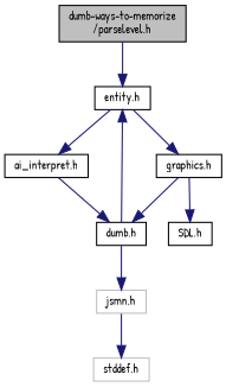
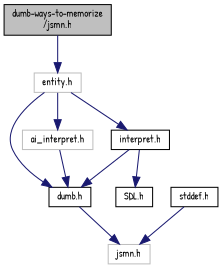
  digraph {
    fontname="Patrick Hand"
    node [color=black fillcolor=white fontname="Patrick Hand" fontsize=10 shape=record style=filled]
    edge [color=midnightblue fontname="Patrick Hand" fontsize=10 labelfontname=Helvetica labelfontsize=10 style=solid]
-   n1 [fillcolor=grey75 fontcolor=black height=0.2 label="dumb-ways-to-memorize\l/parselevel.h" width=0.4]
-   n2 [height=0.2 label="entity.h" width=0.4]
+   n1 [fillcolor=grey75 fontcolor=black height=0.2 label="dumb-ways-to-memorize\l/jsmn.h" width=0.4]
+   n2 [color=grey75 height=0.2 label="entity.h" width=0.4]
    n3 [height=0.2 label="dumb.h" width=0.4]
-   n4 [height=0.2 label="graphics.h" width=0.4]
-   n5 [height=0.2 label="ai_interpret.h" width=0.4]
+   n4 [height=0.2 label="interpret.h" width=0.4]
+   n5 [color=grey75 height=0.2 label="ai_interpret.h" width=0.4]
    n6 [color=grey75 height=0.2 label="jsmn.h" width=0.4]
-   n7 [color=grey75 height=0.2 label="stddef.h" width=0.4]
+   n7 [height=0.2 label="stddef.h" width=0.4]
    n8 [height=0.2 label="SDL.h" width=0.4]
    n1 -> n2
-   n3 -> n2
+   n2 -> n3
    n2 -> n4
    n2 -> n5
    n3 -> n6
    n4 -> n3
    n4 -> n8
    n5 -> n3
-   n6 -> n7
+   n7 -> n6
  }
